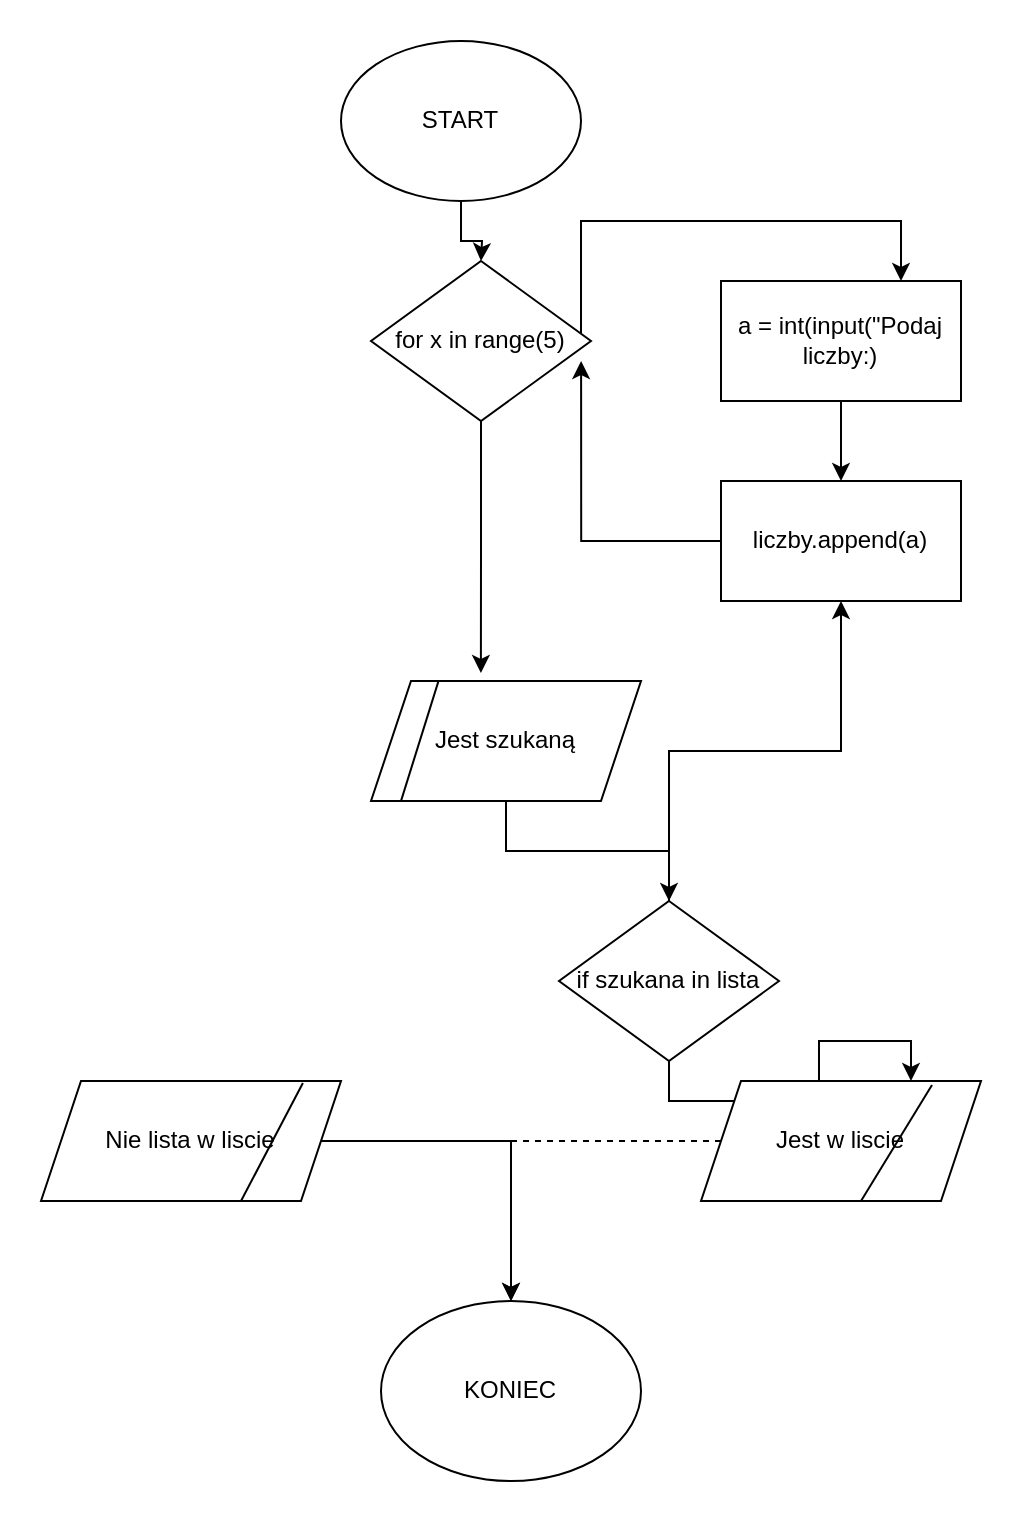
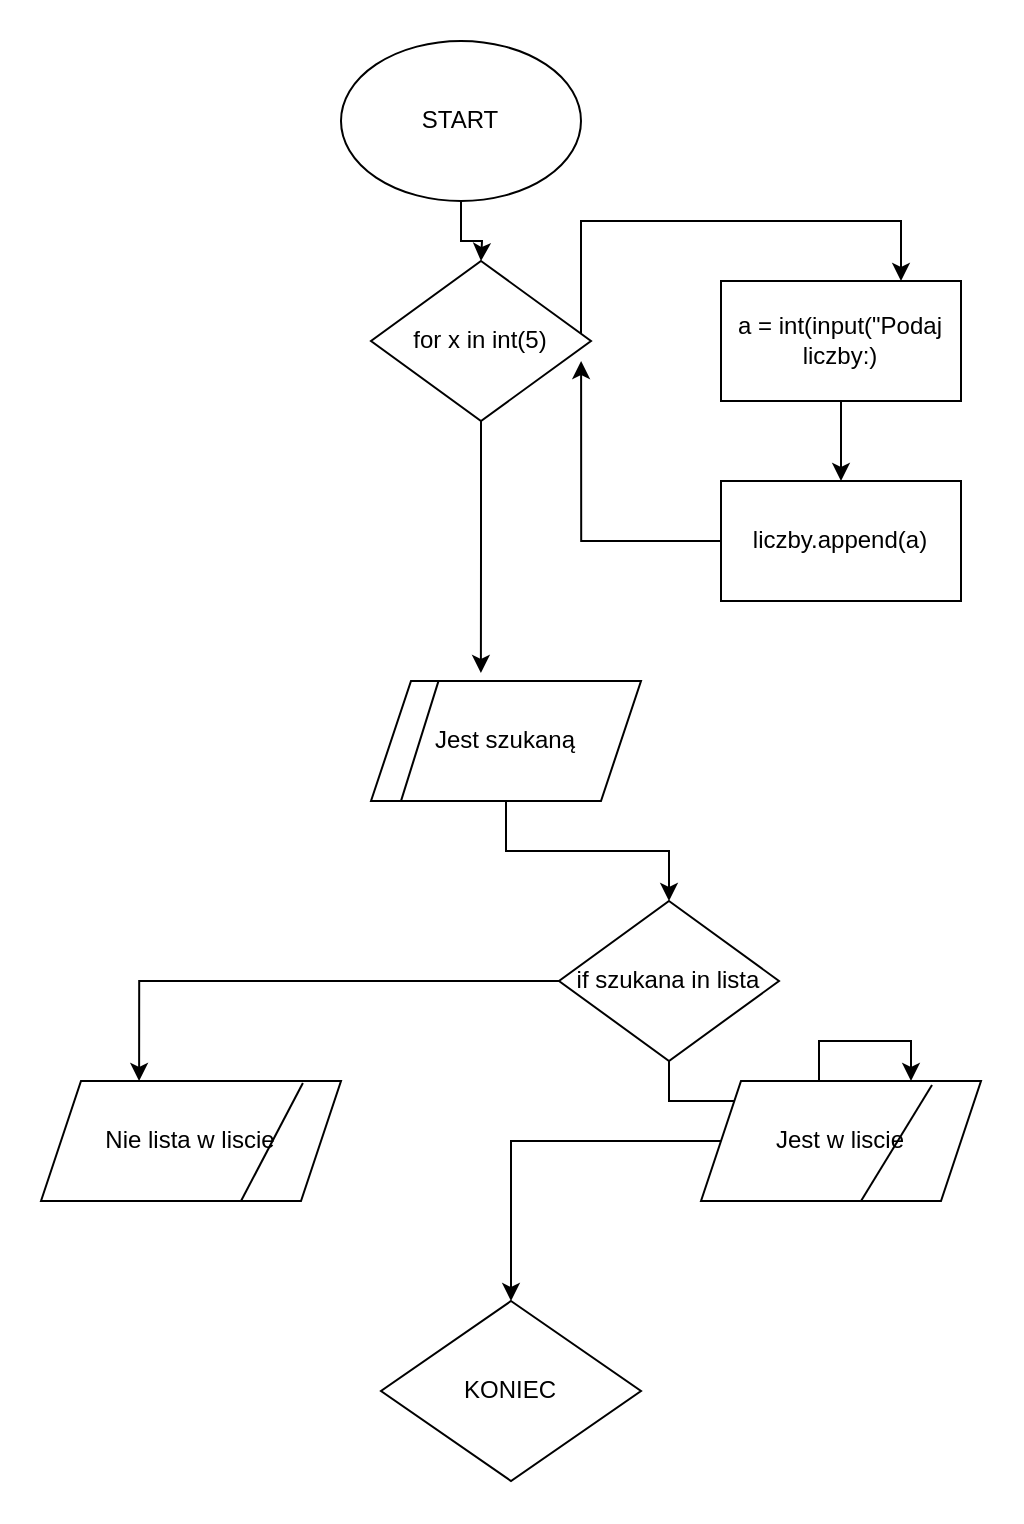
  <mxCell id="0" />
  <mxCell id="1" parent="0" />
  <mxCell id="2" style="edgeStyle=orthogonalEdgeStyle;rounded=0;orthogonalLoop=1;jettySize=auto;html=1;entryX=0.5;entryY=0;entryDx=0;entryDy=0;" edge="1" parent="1" source="3"><mxGeometry relative="1" as="geometry"><mxPoint x="240" y="130" as="targetPoint" /></mxGeometry></mxCell>
  <mxCell id="3" value="START" style="ellipse;whiteSpace=wrap;html=1;" vertex="1" parent="1"><mxGeometry x="170" y="20" width="120" height="80" as="geometry" /></mxCell>
  <mxCell id="4" style="edgeStyle=orthogonalEdgeStyle;rounded=0;orthogonalLoop=1;jettySize=auto;html=1;entryX=0.75;entryY=0;entryDx=0;entryDy=0;" edge="1" parent="1" source="6" target="8"><mxGeometry relative="1" as="geometry"><Array as="points"><mxPoint x="290" y="110" /><mxPoint x="450" y="110" /></Array></mxGeometry></mxCell>
  <mxCell id="5" style="edgeStyle=orthogonalEdgeStyle;rounded=0;orthogonalLoop=1;jettySize=auto;html=1;entryX=0.407;entryY=-0.067;entryDx=0;entryDy=0;entryPerimeter=0;" edge="1" parent="1" source="6" target="12"><mxGeometry relative="1" as="geometry" /></mxCell>
- <mxCell id="6" value="for x in range(5)" style="rhombus;whiteSpace=wrap;html=1;" vertex="1" parent="1"><mxGeometry x="185" y="130" width="110" height="80" as="geometry" /></mxCell>
+ <mxCell id="6" value="for x in int(5)" style="rhombus;whiteSpace=wrap;html=1;" vertex="1" parent="1"><mxGeometry x="185" y="130" width="110" height="80" as="geometry" /></mxCell>
  <mxCell id="7" style="edgeStyle=orthogonalEdgeStyle;rounded=0;orthogonalLoop=1;jettySize=auto;html=1;entryX=0.5;entryY=0;entryDx=0;entryDy=0;" edge="1" parent="1" source="8" target="10"><mxGeometry relative="1" as="geometry" /></mxCell>
  <mxCell id="8" value="a = int(input(&quot;Podaj liczby:)" style="rounded=0;whiteSpace=wrap;html=1;" vertex="1" parent="1"><mxGeometry x="360" y="140" width="120" height="60" as="geometry" /></mxCell>
  <mxCell id="9" style="edgeStyle=orthogonalEdgeStyle;rounded=0;orthogonalLoop=1;jettySize=auto;html=1;entryX=0.955;entryY=0.625;entryDx=0;entryDy=0;entryPerimeter=0;" edge="1" parent="1" source="10" target="6"><mxGeometry relative="1" as="geometry" /></mxCell>
  <mxCell id="10" value="liczby.append(a)" style="rounded=0;whiteSpace=wrap;html=1;" vertex="1" parent="1"><mxGeometry x="360" y="240" width="120" height="60" as="geometry" /></mxCell>
  <mxCell id="11" style="edgeStyle=orthogonalEdgeStyle;rounded=0;orthogonalLoop=1;jettySize=auto;html=1;entryX=0.5;entryY=0;entryDx=0;entryDy=0;" edge="1" parent="1" source="12" target="16"><mxGeometry relative="1" as="geometry" /></mxCell>
  <mxCell id="12" value="Jest szukaną" style="shape=parallelogram;perimeter=parallelogramPerimeter;whiteSpace=wrap;html=1;fixedSize=1;" vertex="1" parent="1"><mxGeometry x="185" y="340" width="135" height="60" as="geometry" /></mxCell>
  <mxCell id="13" value="" style="endArrow=none;html=1;rounded=0;entryX=0.25;entryY=0;entryDx=0;entryDy=0;" edge="1" parent="1" target="12"><mxGeometry width="50" height="50" relative="1" as="geometry"><mxPoint x="200" y="400" as="sourcePoint" /><mxPoint x="250" y="350" as="targetPoint" /></mxGeometry></mxCell>
  <mxCell id="14" style="edgeStyle=orthogonalEdgeStyle;rounded=0;orthogonalLoop=1;jettySize=auto;html=1;entryX=0.75;entryY=0;entryDx=0;entryDy=0;" edge="1" parent="1" source="16" target="18"><mxGeometry relative="1" as="geometry" /></mxCell>
- <mxCell id="15" style="edgeStyle=orthogonalEdgeStyle;rounded=0;orthogonalLoop=1;jettySize=auto;html=1;" edge="1" parent="1" source="16" target="10"><mxGeometry relative="1" as="geometry" /></mxCell>
+ <mxCell id="15" style="edgeStyle=orthogonalEdgeStyle;rounded=0;orthogonalLoop=1;jettySize=auto;html=1;entryX=0.327;entryY=0;entryDx=0;entryDy=0;entryPerimeter=0;" edge="1" parent="1" source="16" target="20"><mxGeometry relative="1" as="geometry" /></mxCell>
  <mxCell id="16" value="if szukana in lista" style="rhombus;whiteSpace=wrap;html=1;" vertex="1" parent="1"><mxGeometry x="279" y="450" width="110" height="80" as="geometry" /></mxCell>
- <mxCell id="17" style="edgeStyle=orthogonalEdgeStyle;rounded=0;orthogonalLoop=1;jettySize=auto;html=1;entryX=0.5;entryY=0;entryDx=0;entryDy=0;dashed=1;" edge="1" parent="1" source="18" target="23"><mxGeometry relative="1" as="geometry" /></mxCell>
+ <mxCell id="17" style="edgeStyle=orthogonalEdgeStyle;rounded=0;orthogonalLoop=1;jettySize=auto;html=1;entryX=0.5;entryY=0;entryDx=0;entryDy=0;" edge="1" parent="1" source="18" target="23"><mxGeometry relative="1" as="geometry" /></mxCell>
  <mxCell id="18" value="Jest w liscie" style="shape=parallelogram;perimeter=parallelogramPerimeter;whiteSpace=wrap;html=1;fixedSize=1;" vertex="1" parent="1"><mxGeometry x="350" y="540" width="140" height="60" as="geometry" /></mxCell>
- <mxCell id="19" style="edgeStyle=orthogonalEdgeStyle;rounded=0;orthogonalLoop=1;jettySize=auto;html=1;entryX=0.5;entryY=0;entryDx=0;entryDy=0;" edge="1" parent="1" source="20" target="23"><mxGeometry relative="1" as="geometry" /></mxCell>
  <mxCell id="20" value="Nie lista w liscie" style="shape=parallelogram;perimeter=parallelogramPerimeter;whiteSpace=wrap;html=1;fixedSize=1;" vertex="1" parent="1"><mxGeometry x="20" y="540" width="150" height="60" as="geometry" /></mxCell>
  <mxCell id="21" value="" style="endArrow=none;html=1;rounded=0;entryX=0.825;entryY=0.033;entryDx=0;entryDy=0;entryPerimeter=0;" edge="1" parent="1" target="18"><mxGeometry width="50" height="50" relative="1" as="geometry"><mxPoint x="430" y="600" as="sourcePoint" /><mxPoint x="480" y="550" as="targetPoint" /></mxGeometry></mxCell>
  <mxCell id="22" value="" style="endArrow=none;html=1;rounded=0;entryX=0.873;entryY=0.017;entryDx=0;entryDy=0;entryPerimeter=0;" edge="1" parent="1" target="20"><mxGeometry width="50" height="50" relative="1" as="geometry"><mxPoint x="120" y="600" as="sourcePoint" /><mxPoint x="170" y="550" as="targetPoint" /></mxGeometry></mxCell>
- <mxCell id="23" value="KONIEC" style="ellipse;whiteSpace=wrap;html=1;" vertex="1" parent="1"><mxGeometry x="190" y="650" width="130" height="90" as="geometry" /></mxCell>
+ <mxCell id="23" value="KONIEC" style="rhombus;whiteSpace=wrap;html=1;" vertex="1" parent="1"><mxGeometry x="190" y="650" width="130" height="90" as="geometry" /></mxCell>
